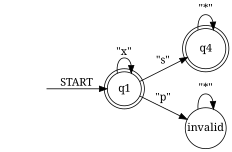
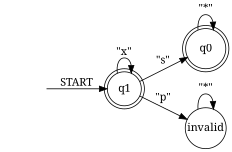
  digraph {
    rankdir=LR
    fontname="Noto Serif"
    node [margin=0 shape=doublecircle fontname="Noto Serif"]
    edge [fontname="Noto Serif"]
-   q0 [label=q4]
+   q0
    q1
    invalid [shape=circle]
    start0 [shape=none style=invis margin=""]
    q0 -> q0 [label="\"*\""]
    q1 -> q0 [label="\"s\""]
    q1 -> q1 [label="\"x\""]
    q1 -> invalid [label="\"p\""]
    invalid -> invalid [label="\"*\""]
    start0 -> q1 [label=START]
  }
